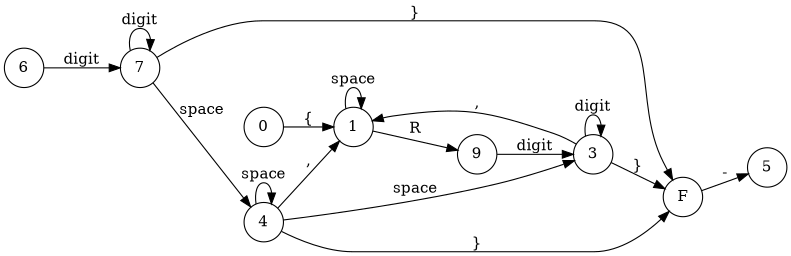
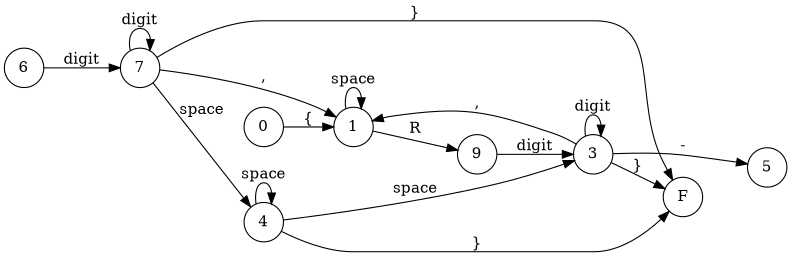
  digraph {
    rankdir=LR
    node [shape=circle]
    0
    1
    n3 [label=9]
    3
    5
    F
    4
    6
    7
    0 -> 1 [label="{"]
    1 -> 1 [label=space]
    1 -> n3 [label=R]
    n3 -> 3 [label=digit]
    3 -> 1 [label=","]
    3 -> 3 [label=digit]
-   F -> 5 [label="-"]
+   3 -> 5 [label="-"]
    3 -> F [label="}"]
    4 -> 3 [label=space]
    4 -> F [label="}"]
    4 -> 4 [label=space]
    6 -> 7 [label=digit]
-   4 -> 1 [label=","]
+   7 -> 1 [label=","]
    7 -> F [label="}"]
    7 -> 4 [label=space]
    7 -> 7 [label=digit]
  }
